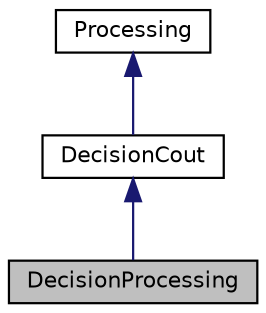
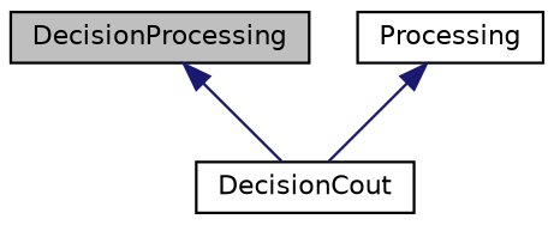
  digraph {
    fontname="DejaVu Sans"
    node [color=black fillcolor=white fontname="DejaVu Sans" fontsize=10 shape=record style=filled]
    edge [color=midnightblue dir=back fontname="DejaVu Sans" fontsize=10 labelfontname=Helvetica labelfontsize=10 style=solid]
    n1 [fillcolor=grey75 fontcolor=black height=0.2 label=DecisionProcessing width=0.4]
    n2 [height=0.2 label=DecisionCout width=0.4]
    n3 [height=0.2 label=Processing width=0.4]
-   n2 -> n1
+   n1 -> n2
    n3 -> n2
  }
